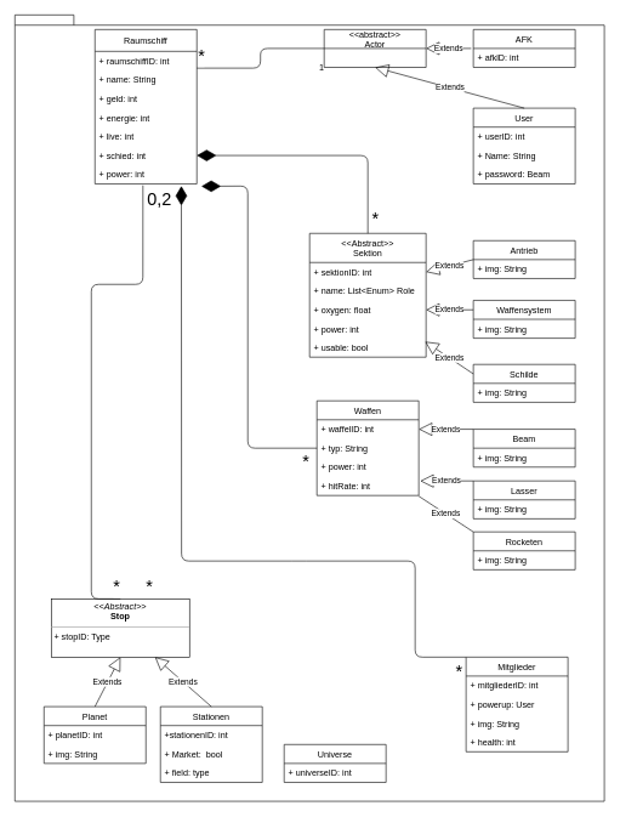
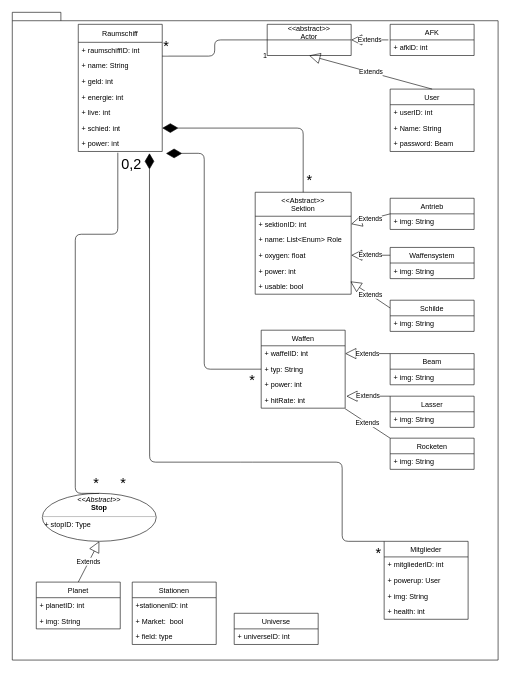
  <mxCell id="0" />
  <mxCell id="1" parent="0" />
  <mxCell id="2" value="" style="shape=folder;fontStyle=1;spacingTop=10;tabWidth=40;tabHeight=14;tabPosition=left;html=1;" vertex="1" parent="1"><mxGeometry x="20" y="20" width="810" height="1080" as="geometry" /></mxCell>
  <mxCell id="3" value="Extends" style="endArrow=block;endSize=16;endFill=0;html=1;entryX=0.5;entryY=1;entryDx=0;entryDy=0;exitX=0.5;exitY=0;exitDx=0;exitDy=0;" parent="1" source="28" target="40" edge="1"><mxGeometry width="160" relative="1" as="geometry"><mxPoint x="825" y="240" as="sourcePoint" /><mxPoint x="985" y="240" as="targetPoint" /></mxGeometry></mxCell>
  <mxCell id="4" value="Extends" style="endArrow=block;endSize=16;endFill=0;html=1;entryX=1;entryY=0.5;entryDx=0;entryDy=0;exitX=-0.021;exitY=0;exitDx=0;exitDy=0;exitPerimeter=0;" parent="1" source="33" target="40" edge="1"><mxGeometry width="160" relative="1" as="geometry"><mxPoint x="825" y="240" as="sourcePoint" /><mxPoint x="985" y="240" as="targetPoint" /></mxGeometry></mxCell>
  <mxCell id="5" value="" style="endArrow=none;html=1;edgeStyle=orthogonalEdgeStyle;entryX=0;entryY=0.5;entryDx=0;entryDy=0;exitX=1;exitY=0.25;exitDx=0;exitDy=0;" parent="1" source="11" target="40" edge="1"><mxGeometry relative="1" as="geometry"><mxPoint x="290" y="70" as="sourcePoint" /><mxPoint x="430" y="65.5" as="targetPoint" /></mxGeometry></mxCell>
  <mxCell id="6" value="&lt;font style=&quot;font-size: 24px&quot;&gt;*&lt;/font&gt;" style="resizable=0;html=1;align=left;verticalAlign=bottom;labelBackgroundColor=#ffffff;fontSize=10;" parent="5" connectable="0" vertex="1"><mxGeometry x="-1" relative="1" as="geometry" /></mxCell>
  <mxCell id="7" value="&lt;font style=&quot;font-size: 12px&quot;&gt;1&lt;/font&gt;" style="resizable=0;html=1;align=right;verticalAlign=bottom;labelBackgroundColor=#ffffff;fontSize=10;" parent="5" connectable="0" vertex="1"><mxGeometry x="1" relative="1" as="geometry"><mxPoint y="34" as="offset" /></mxGeometry></mxCell>
- <mxCell id="8" value="&lt;p style=&quot;margin: 0px ; margin-top: 4px ; text-align: center&quot;&gt;&lt;i&gt;&amp;lt;&amp;lt;Abstract&amp;gt;&amp;gt;&lt;/i&gt;&lt;br&gt;&lt;b&gt;Stop&lt;/b&gt;&lt;/p&gt;&lt;hr size=&quot;1&quot;&gt;&lt;p style=&quot;margin: 0px ; margin-left: 4px&quot;&gt;+ stopID: Type&lt;br&gt;&lt;/p&gt;&lt;p style=&quot;margin: 0px ; margin-left: 4px&quot;&gt;&lt;br&gt;&lt;/p&gt;" style="verticalAlign=top;align=left;overflow=fill;fontSize=12;fontFamily=Helvetica;html=1;" parent="1" vertex="1"><mxGeometry x="70" y="822" width="190" height="80" as="geometry" /></mxCell>
+ <mxCell id="8" value="&lt;p style=&quot;margin: 0px ; margin-top: 4px ; text-align: center&quot;&gt;&lt;i&gt;&amp;lt;&amp;lt;Abstract&amp;gt;&amp;gt;&lt;/i&gt;&lt;br&gt;&lt;b&gt;Stop&lt;/b&gt;&lt;/p&gt;&lt;hr size=&quot;1&quot;&gt;&lt;p style=&quot;margin: 0px ; margin-left: 4px&quot;&gt;+ stopID: Type&lt;br&gt;&lt;/p&gt;&lt;p style=&quot;margin: 0px ; margin-left: 4px&quot;&gt;&lt;br&gt;&lt;/p&gt;" style="ellipse;verticalAlign=top;align=left;overflow=fill;fontSize=12;fontFamily=Helvetica;html=1;" parent="1" vertex="1"><mxGeometry x="70" y="822" width="190" height="80" as="geometry" /></mxCell>
  <mxCell id="9" value="Extends" style="endArrow=block;endSize=16;endFill=0;html=1;exitX=0.5;exitY=0;exitDx=0;exitDy=0;entryX=0.5;entryY=1;entryDx=0;entryDy=0;" parent="1" source="47" target="8" edge="1"><mxGeometry width="160" relative="1" as="geometry"><mxPoint x="410" y="694.16" as="sourcePoint" /><mxPoint x="570" y="694.16" as="targetPoint" /></mxGeometry></mxCell>
- <mxCell id="10" value="Extends" style="endArrow=block;endSize=16;endFill=0;html=1;entryX=0.75;entryY=1;entryDx=0;entryDy=0;exitX=0.5;exitY=0;exitDx=0;exitDy=0;" parent="1" source="73" target="8" edge="1"><mxGeometry width="160" relative="1" as="geometry"><mxPoint x="410" y="694.16" as="sourcePoint" /><mxPoint x="570" y="694.16" as="targetPoint" /></mxGeometry></mxCell>
  <mxCell id="11" value="Raumschiff" style="swimlane;fontStyle=0;childLayout=stackLayout;horizontal=1;startSize=30;fillColor=none;horizontalStack=0;resizeParent=1;resizeParentMax=0;resizeLast=0;collapsible=1;marginBottom=0;" parent="1" vertex="1"><mxGeometry x="130" y="40" width="140" height="212" as="geometry" /></mxCell>
  <mxCell id="12" value="+ raumschiffID: int" style="text;strokeColor=none;fillColor=none;align=left;verticalAlign=top;spacingLeft=4;spacingRight=4;overflow=hidden;rotatable=0;points=[[0,0.5],[1,0.5]];portConstraint=eastwest;" parent="11" vertex="1"><mxGeometry y="30" width="140" height="26" as="geometry" /></mxCell>
  <mxCell id="13" value="+ name: String" style="text;strokeColor=none;fillColor=none;align=left;verticalAlign=top;spacingLeft=4;spacingRight=4;overflow=hidden;rotatable=0;points=[[0,0.5],[1,0.5]];portConstraint=eastwest;" parent="11" vertex="1"><mxGeometry y="56" width="140" height="26" as="geometry" /></mxCell>
  <mxCell id="14" value="+ geld: int" style="text;strokeColor=none;fillColor=none;align=left;verticalAlign=top;spacingLeft=4;spacingRight=4;overflow=hidden;rotatable=0;points=[[0,0.5],[1,0.5]];portConstraint=eastwest;" parent="11" vertex="1"><mxGeometry y="82" width="140" height="26" as="geometry" /></mxCell>
  <mxCell id="15" value="+ energie: int" style="text;strokeColor=none;fillColor=none;align=left;verticalAlign=top;spacingLeft=4;spacingRight=4;overflow=hidden;rotatable=0;points=[[0,0.5],[1,0.5]];portConstraint=eastwest;" parent="11" vertex="1"><mxGeometry y="108" width="140" height="26" as="geometry" /></mxCell>
  <mxCell id="16" value="+ live: int" style="text;strokeColor=none;fillColor=none;align=left;verticalAlign=top;spacingLeft=4;spacingRight=4;overflow=hidden;rotatable=0;points=[[0,0.5],[1,0.5]];portConstraint=eastwest;" parent="11" vertex="1"><mxGeometry y="134" width="140" height="26" as="geometry" /></mxCell>
  <mxCell id="17" value="+ schied: int" style="text;strokeColor=none;fillColor=none;align=left;verticalAlign=top;spacingLeft=4;spacingRight=4;overflow=hidden;rotatable=0;points=[[0,0.5],[1,0.5]];portConstraint=eastwest;" parent="11" vertex="1"><mxGeometry y="160" width="140" height="26" as="geometry" /></mxCell>
  <mxCell id="18" value="+ power: int" style="text;strokeColor=none;fillColor=none;align=left;verticalAlign=top;spacingLeft=4;spacingRight=4;overflow=hidden;rotatable=0;points=[[0,0.5],[1,0.5]];portConstraint=eastwest;" parent="11" vertex="1"><mxGeometry y="186" width="140" height="26" as="geometry" /></mxCell>
  <mxCell id="19" value="" style="endArrow=none;html=1;edgeStyle=orthogonalEdgeStyle;exitX=0.471;exitY=1.077;exitDx=0;exitDy=0;exitPerimeter=0;entryX=0.5;entryY=0;entryDx=0;entryDy=0;" parent="1" source="18" target="8" edge="1"><mxGeometry relative="1" as="geometry"><mxPoint x="300" y="260" as="sourcePoint" /><mxPoint x="460" y="260" as="targetPoint" /><Array as="points"><mxPoint x="196" y="390" /><mxPoint x="125" y="390" /></Array></mxGeometry></mxCell>
  <mxCell id="20" value="&lt;font style=&quot;font-size: 24px&quot;&gt;0,2&lt;/font&gt;" style="resizable=0;html=1;align=left;verticalAlign=bottom;labelBackgroundColor=#ffffff;fontSize=10;" parent="19" connectable="0" vertex="1"><mxGeometry x="-1" relative="1" as="geometry"><mxPoint x="4.06" y="36" as="offset" /></mxGeometry></mxCell>
  <mxCell id="21" value="&lt;font style=&quot;font-size: 24px&quot;&gt;*&lt;/font&gt;" style="resizable=0;html=1;align=right;verticalAlign=bottom;labelBackgroundColor=#ffffff;fontSize=10;" parent="19" connectable="0" vertex="1"><mxGeometry x="1" relative="1" as="geometry" /></mxCell>
  <mxCell id="22" value="" style="endArrow=diamondThin;endFill=1;endSize=24;html=1;entryX=1;entryY=0.5;entryDx=0;entryDy=0;exitX=0.5;exitY=0;exitDx=0;exitDy=0;" parent="1" source="34" target="17" edge="1"><mxGeometry width="160" relative="1" as="geometry"><mxPoint x="370" y="320" as="sourcePoint" /><mxPoint x="530" y="320" as="targetPoint" /><Array as="points"><mxPoint x="505" y="213" /></Array></mxGeometry></mxCell>
  <mxCell id="23" value="Schilde" style="swimlane;fontStyle=0;childLayout=stackLayout;horizontal=1;startSize=26;fillColor=none;horizontalStack=0;resizeParent=1;resizeParentMax=0;resizeLast=0;collapsible=1;marginBottom=0;" parent="1" vertex="1"><mxGeometry x="650" y="500" width="140" height="52" as="geometry" /></mxCell>
  <mxCell id="24" value="+ img: String&#10;" style="text;strokeColor=none;fillColor=none;align=left;verticalAlign=top;spacingLeft=4;spacingRight=4;overflow=hidden;rotatable=0;points=[[0,0.5],[1,0.5]];portConstraint=eastwest;" parent="23" vertex="1"><mxGeometry y="26" width="140" height="26" as="geometry" /></mxCell>
  <mxCell id="25" value="Extends" style="endArrow=block;endSize=16;endFill=0;html=1;exitX=0;exitY=0.5;exitDx=0;exitDy=0;entryX=1;entryY=0.5;entryDx=0;entryDy=0;" parent="1" target="35" edge="1" source="45"><mxGeometry width="160" relative="1" as="geometry"><mxPoint x="650" y="335" as="sourcePoint" /><mxPoint x="700" y="350" as="targetPoint" /></mxGeometry></mxCell>
  <mxCell id="26" value="Extends" style="endArrow=block;endSize=16;endFill=0;html=1;exitX=0;exitY=0.25;exitDx=0;exitDy=0;entryX=1;entryY=0.5;entryDx=0;entryDy=0;" parent="1" source="43" target="37" edge="1"><mxGeometry width="160" relative="1" as="geometry"><mxPoint x="660" y="345" as="sourcePoint" /><mxPoint x="530" y="343" as="targetPoint" /></mxGeometry></mxCell>
  <mxCell id="27" value="Extends" style="endArrow=block;endSize=16;endFill=0;html=1;exitX=0;exitY=0.25;exitDx=0;exitDy=0;entryX=0.992;entryY=1.179;entryDx=0;entryDy=0;entryPerimeter=0;" parent="1" source="23" target="38" edge="1"><mxGeometry width="160" relative="1" as="geometry"><mxPoint x="660" y="422" as="sourcePoint" /><mxPoint x="524" y="450" as="targetPoint" /></mxGeometry></mxCell>
  <mxCell id="28" value="User" style="swimlane;fontStyle=0;childLayout=stackLayout;horizontal=1;startSize=26;fillColor=none;horizontalStack=0;resizeParent=1;resizeParentMax=0;resizeLast=0;collapsible=1;marginBottom=0;" parent="1" vertex="1"><mxGeometry x="650" y="148" width="140" height="104" as="geometry"><mxRectangle x="200" y="230" width="90" height="26" as="alternateBounds" /></mxGeometry></mxCell>
  <mxCell id="29" value="+ userID: int" style="text;strokeColor=none;fillColor=none;align=left;verticalAlign=top;spacingLeft=4;spacingRight=4;overflow=hidden;rotatable=0;points=[[0,0.5],[1,0.5]];portConstraint=eastwest;" parent="28" vertex="1"><mxGeometry y="26" width="140" height="26" as="geometry" /></mxCell>
  <mxCell id="30" value="+ Name: String" style="text;strokeColor=none;fillColor=none;align=left;verticalAlign=top;spacingLeft=4;spacingRight=4;overflow=hidden;rotatable=0;points=[[0,0.5],[1,0.5]];portConstraint=eastwest;" parent="28" vertex="1"><mxGeometry y="52" width="140" height="26" as="geometry" /></mxCell>
  <mxCell id="31" value="+ password: Beam" style="text;strokeColor=none;fillColor=none;align=left;verticalAlign=top;spacingLeft=4;spacingRight=4;overflow=hidden;rotatable=0;points=[[0,0.5],[1,0.5]];portConstraint=eastwest;" parent="28" vertex="1"><mxGeometry y="78" width="140" height="26" as="geometry" /></mxCell>
  <mxCell id="32" value="AFK" style="swimlane;fontStyle=0;childLayout=stackLayout;horizontal=1;startSize=26;fillColor=none;horizontalStack=0;resizeParent=1;resizeParentMax=0;resizeLast=0;collapsible=1;marginBottom=0;" parent="1" vertex="1"><mxGeometry x="650" y="40" width="140" height="52" as="geometry" /></mxCell>
  <mxCell id="33" value="+ afklD: int" style="text;strokeColor=none;fillColor=none;align=left;verticalAlign=top;spacingLeft=4;spacingRight=4;overflow=hidden;rotatable=0;points=[[0,0.5],[1,0.5]];portConstraint=eastwest;" parent="32" vertex="1"><mxGeometry y="26" width="140" height="26" as="geometry" /></mxCell>
  <mxCell id="34" value="&lt;&lt;Abstract&gt;&gt;&#10;Sektion" style="swimlane;fontStyle=0;childLayout=stackLayout;horizontal=1;startSize=40;fillColor=none;horizontalStack=0;resizeParent=1;resizeParentMax=0;resizeLast=0;collapsible=1;marginBottom=0;" parent="1" vertex="1"><mxGeometry x="425" y="320" width="160" height="170" as="geometry" /></mxCell>
  <mxCell id="35" value="+ sektionID: int" style="text;strokeColor=none;fillColor=none;align=left;verticalAlign=top;spacingLeft=4;spacingRight=4;overflow=hidden;rotatable=0;points=[[0,0.5],[1,0.5]];portConstraint=eastwest;" parent="34" vertex="1"><mxGeometry y="40" width="160" height="26" as="geometry" /></mxCell>
  <mxCell id="36" value="+ name: List&lt;Enum&gt; Role" style="text;strokeColor=none;fillColor=none;align=left;verticalAlign=top;spacingLeft=4;spacingRight=4;overflow=hidden;rotatable=0;points=[[0,0.5],[1,0.5]];portConstraint=eastwest;" parent="34" vertex="1"><mxGeometry y="66" width="160" height="26" as="geometry" /></mxCell>
  <mxCell id="37" value="+ oxygen: float" style="text;strokeColor=none;fillColor=none;align=left;verticalAlign=top;spacingLeft=4;spacingRight=4;overflow=hidden;rotatable=0;points=[[0,0.5],[1,0.5]];portConstraint=eastwest;" parent="34" vertex="1"><mxGeometry y="92" width="160" height="26" as="geometry" /></mxCell>
  <mxCell id="38" value="+ power: int" style="text;strokeColor=none;fillColor=none;align=left;verticalAlign=top;spacingLeft=4;spacingRight=4;overflow=hidden;rotatable=0;points=[[0,0.5],[1,0.5]];portConstraint=eastwest;" parent="34" vertex="1"><mxGeometry y="118" width="160" height="26" as="geometry" /></mxCell>
  <mxCell id="39" value="+ usable: bool" style="text;strokeColor=none;fillColor=none;align=left;verticalAlign=top;spacingLeft=4;spacingRight=4;overflow=hidden;rotatable=0;points=[[0,0.5],[1,0.5]];portConstraint=eastwest;" parent="34" vertex="1"><mxGeometry y="144" width="160" height="26" as="geometry" /></mxCell>
  <mxCell id="40" value="&lt;&lt;abstract&gt;&gt; &#10;Actor" style="swimlane;fontStyle=0;childLayout=stackLayout;horizontal=1;startSize=26;fillColor=none;horizontalStack=0;resizeParent=1;resizeParentMax=0;resizeLast=0;collapsible=1;marginBottom=0;" parent="1" vertex="1"><mxGeometry x="445" y="40" width="140" height="52" as="geometry" /></mxCell>
  <mxCell id="41" value="Beam" style="swimlane;fontStyle=0;childLayout=stackLayout;horizontal=1;startSize=26;fillColor=none;horizontalStack=0;resizeParent=1;resizeParentMax=0;resizeLast=0;collapsible=1;marginBottom=0;" parent="1" vertex="1"><mxGeometry x="650" y="589" width="140" height="52" as="geometry" /></mxCell>
  <mxCell id="42" value="+ img: String&#10;" style="text;strokeColor=none;fillColor=none;align=left;verticalAlign=top;spacingLeft=4;spacingRight=4;overflow=hidden;rotatable=0;points=[[0,0.5],[1,0.5]];portConstraint=eastwest;" parent="41" vertex="1"><mxGeometry y="26" width="140" height="26" as="geometry" /></mxCell>
  <mxCell id="43" value="Waffensystem" style="swimlane;fontStyle=0;childLayout=stackLayout;horizontal=1;startSize=26;fillColor=none;horizontalStack=0;resizeParent=1;resizeParentMax=0;resizeLast=0;collapsible=1;marginBottom=0;" parent="1" vertex="1"><mxGeometry x="650" y="412" width="140" height="52" as="geometry" /></mxCell>
  <mxCell id="44" value="+ img: String" style="text;strokeColor=none;fillColor=none;align=left;verticalAlign=top;spacingLeft=4;spacingRight=4;overflow=hidden;rotatable=0;points=[[0,0.5],[1,0.5]];portConstraint=eastwest;" parent="43" vertex="1"><mxGeometry y="26" width="140" height="26" as="geometry" /></mxCell>
  <mxCell id="45" value="Antrieb" style="swimlane;fontStyle=0;childLayout=stackLayout;horizontal=1;startSize=26;fillColor=none;horizontalStack=0;resizeParent=1;resizeParentMax=0;resizeLast=0;collapsible=1;marginBottom=0;" parent="1" vertex="1"><mxGeometry x="650" y="330" width="140" height="52" as="geometry" /></mxCell>
  <mxCell id="46" value="+ img: String" style="text;strokeColor=none;fillColor=none;align=left;verticalAlign=top;spacingLeft=4;spacingRight=4;overflow=hidden;rotatable=0;points=[[0,0.5],[1,0.5]];portConstraint=eastwest;" parent="45" vertex="1"><mxGeometry y="26" width="140" height="26" as="geometry" /></mxCell>
  <mxCell id="47" value="Planet" style="swimlane;fontStyle=0;childLayout=stackLayout;horizontal=1;startSize=26;fillColor=none;horizontalStack=0;resizeParent=1;resizeParentMax=0;resizeLast=0;collapsible=1;marginBottom=0;" parent="1" vertex="1"><mxGeometry x="60" y="970" width="140" height="78" as="geometry" /></mxCell>
  <mxCell id="48" value="+ planetID: int" style="text;strokeColor=none;fillColor=none;align=left;verticalAlign=top;spacingLeft=4;spacingRight=4;overflow=hidden;rotatable=0;points=[[0,0.5],[1,0.5]];portConstraint=eastwest;" parent="47" vertex="1"><mxGeometry y="26" width="140" height="26" as="geometry" /></mxCell>
  <mxCell id="49" value="+ img: String" style="text;strokeColor=none;fillColor=none;align=left;verticalAlign=top;spacingLeft=4;spacingRight=4;overflow=hidden;rotatable=0;points=[[0,0.5],[1,0.5]];portConstraint=eastwest;" parent="47" vertex="1"><mxGeometry y="52" width="140" height="26" as="geometry" /></mxCell>
  <mxCell id="50" value="" style="endArrow=diamondThin;endFill=1;endSize=24;html=1;exitX=0;exitY=0.5;exitDx=0;exitDy=0;entryX=1.045;entryY=1.128;entryDx=0;entryDy=0;entryPerimeter=0;" parent="1" source="54" target="18" edge="1"><mxGeometry width="160" relative="1" as="geometry"><mxPoint x="515" y="330" as="sourcePoint" /><mxPoint x="270" y="270" as="targetPoint" /><Array as="points"><mxPoint x="340" y="615" /><mxPoint x="340" y="255" /></Array></mxGeometry></mxCell>
  <mxCell id="51" value="&lt;font style=&quot;font-size: 24px&quot;&gt;*&lt;/font&gt;" style="resizable=0;html=1;align=right;verticalAlign=bottom;labelBackgroundColor=#ffffff;fontSize=10;" parent="1" connectable="0" vertex="1"><mxGeometry x="425" y="650" as="geometry" /></mxCell>
  <mxCell id="52" value="Waffen" style="swimlane;fontStyle=0;childLayout=stackLayout;horizontal=1;startSize=26;fillColor=none;horizontalStack=0;resizeParent=1;resizeParentMax=0;resizeLast=0;collapsible=1;marginBottom=0;" parent="1" vertex="1"><mxGeometry x="435" y="550" width="140" height="130" as="geometry" /></mxCell>
  <mxCell id="53" value="+ waffelID: int" style="text;strokeColor=none;fillColor=none;align=left;verticalAlign=top;spacingLeft=4;spacingRight=4;overflow=hidden;rotatable=0;points=[[0,0.5],[1,0.5]];portConstraint=eastwest;" parent="52" vertex="1"><mxGeometry y="26" width="140" height="26" as="geometry" /></mxCell>
  <mxCell id="54" value="+ typ: String" style="text;strokeColor=none;fillColor=none;align=left;verticalAlign=top;spacingLeft=4;spacingRight=4;overflow=hidden;rotatable=0;points=[[0,0.5],[1,0.5]];portConstraint=eastwest;" parent="52" vertex="1"><mxGeometry y="52" width="140" height="26" as="geometry" /></mxCell>
  <mxCell id="55" value="+ power: int" style="text;strokeColor=none;fillColor=none;align=left;verticalAlign=top;spacingLeft=4;spacingRight=4;overflow=hidden;rotatable=0;points=[[0,0.5],[1,0.5]];portConstraint=eastwest;" parent="52" vertex="1"><mxGeometry y="78" width="140" height="26" as="geometry" /></mxCell>
  <mxCell id="56" value="+ hitRate: int" style="text;strokeColor=none;fillColor=none;align=left;verticalAlign=top;spacingLeft=4;spacingRight=4;overflow=hidden;rotatable=0;points=[[0,0.5],[1,0.5]];portConstraint=eastwest;" vertex="1" parent="52"><mxGeometry y="104" width="140" height="26" as="geometry" /></mxCell>
  <mxCell id="57" value="Extends" style="endArrow=block;endSize=16;endFill=0;html=1;exitX=0;exitY=0;exitDx=0;exitDy=0;entryX=1;entryY=0.5;entryDx=0;entryDy=0;" parent="1" source="41" target="53" edge="1"><mxGeometry width="160" relative="1" as="geometry"><mxPoint x="660" y="523" as="sourcePoint" /><mxPoint x="593.72" y="478.654" as="targetPoint" /><Array as="points" /></mxGeometry></mxCell>
  <mxCell id="58" value="Extends" style="endArrow=block;endSize=16;endFill=0;html=1;exitX=0;exitY=0;exitDx=0;exitDy=0;entryX=1.014;entryY=0.233;entryDx=0;entryDy=0;entryPerimeter=0;" parent="1" source="69" edge="1" target="56"><mxGeometry width="160" relative="1" as="geometry"><mxPoint x="660" y="588" as="sourcePoint" /><mxPoint x="575" y="654" as="targetPoint" /><Array as="points" /></mxGeometry></mxCell>
  <mxCell id="59" value="Extends" style="endArrow=none;endSize=16;endFill=0;html=1;exitX=0;exitY=0;exitDx=0;exitDy=0;entryX=0.999;entryY=1.033;entryDx=0;entryDy=0;entryPerimeter=0;" parent="1" target="56" edge="1" source="77"><mxGeometry width="160" relative="1" as="geometry"><mxPoint x="650" y="770" as="sourcePoint" /><mxPoint x="575" y="735" as="targetPoint" /><Array as="points" /></mxGeometry></mxCell>
  <mxCell id="60" value="&lt;font style=&quot;font-size: 24px&quot;&gt;*&lt;/font&gt;" style="resizable=0;html=1;align=left;verticalAlign=bottom;labelBackgroundColor=#ffffff;fontSize=10;" parent="1" connectable="0" vertex="1"><mxGeometry x="505" y="280.002" as="geometry"><mxPoint x="4.06" y="36" as="offset" /></mxGeometry></mxCell>
  <mxCell id="61" value="" style="endArrow=diamondThin;endFill=1;endSize=24;html=1;exitX=0;exitY=0;exitDx=0;exitDy=0;entryX=0.848;entryY=1.115;entryDx=0;entryDy=0;entryPerimeter=0;" parent="1" source="62" target="18" edge="1"><mxGeometry width="160" relative="1" as="geometry"><mxPoint x="378.7" y="746" as="sourcePoint" /><mxPoint x="220" y="386.328" as="targetPoint" /><Array as="points"><mxPoint x="570" y="902" /><mxPoint x="570" y="770" /><mxPoint x="410" y="770" /><mxPoint x="249" y="770" /></Array></mxGeometry></mxCell>
  <mxCell id="62" value="Mitglieder" style="swimlane;fontStyle=0;childLayout=stackLayout;horizontal=1;startSize=26;fillColor=none;horizontalStack=0;resizeParent=1;resizeParentMax=0;resizeLast=0;collapsible=1;marginBottom=0;" parent="1" vertex="1"><mxGeometry x="640" y="902" width="140" height="130" as="geometry" /></mxCell>
  <mxCell id="63" value="+ mitgliederID: int" style="text;strokeColor=none;fillColor=none;align=left;verticalAlign=top;spacingLeft=4;spacingRight=4;overflow=hidden;rotatable=0;points=[[0,0.5],[1,0.5]];portConstraint=eastwest;" parent="62" vertex="1"><mxGeometry y="26" width="140" height="26" as="geometry" /></mxCell>
  <mxCell id="64" value="+ powerup: User" style="text;strokeColor=none;fillColor=none;align=left;verticalAlign=top;spacingLeft=4;spacingRight=4;overflow=hidden;rotatable=0;points=[[0,0.5],[1,0.5]];portConstraint=eastwest;" parent="62" vertex="1"><mxGeometry y="52" width="140" height="26" as="geometry" /></mxCell>
  <mxCell id="65" value="+ img: String" style="text;strokeColor=none;fillColor=none;align=left;verticalAlign=top;spacingLeft=4;spacingRight=4;overflow=hidden;rotatable=0;points=[[0,0.5],[1,0.5]];portConstraint=eastwest;" parent="62" vertex="1"><mxGeometry y="78" width="140" height="26" as="geometry" /></mxCell>
  <mxCell id="66" value="+ health: int" style="text;strokeColor=none;fillColor=none;align=left;verticalAlign=top;spacingLeft=4;spacingRight=4;overflow=hidden;rotatable=0;points=[[0,0.5],[1,0.5]];portConstraint=eastwest;" parent="62" vertex="1"><mxGeometry y="104" width="140" height="26" as="geometry" /></mxCell>
  <mxCell id="67" value="&lt;font style=&quot;font-size: 24px&quot;&gt;*&lt;/font&gt;" style="resizable=0;html=1;align=left;verticalAlign=bottom;labelBackgroundColor=#ffffff;fontSize=10;" parent="1" connectable="0" vertex="1"><mxGeometry x="620" y="902.002" as="geometry"><mxPoint x="4.06" y="36" as="offset" /></mxGeometry></mxCell>
  <mxCell id="68" value="&lt;font style=&quot;font-size: 24px&quot;&gt;*&lt;/font&gt;" style="resizable=0;html=1;align=right;verticalAlign=bottom;labelBackgroundColor=#ffffff;fontSize=10;" connectable="0" vertex="1" parent="1"><mxGeometry x="210.001" y="822" as="geometry" /></mxCell>
  <mxCell id="69" value="Lasser" style="swimlane;fontStyle=0;childLayout=stackLayout;horizontal=1;startSize=26;fillColor=none;horizontalStack=0;resizeParent=1;resizeParentMax=0;resizeLast=0;collapsible=1;marginBottom=0;" parent="1" vertex="1"><mxGeometry x="650" y="660" width="140" height="52" as="geometry" /></mxCell>
  <mxCell id="70" value="+ img: String&#10;" style="text;strokeColor=none;fillColor=none;align=left;verticalAlign=top;spacingLeft=4;spacingRight=4;overflow=hidden;rotatable=0;points=[[0,0.5],[1,0.5]];portConstraint=eastwest;" parent="69" vertex="1"><mxGeometry y="26" width="140" height="26" as="geometry" /></mxCell>
  <mxCell id="71" value="Universe" style="swimlane;fontStyle=0;childLayout=stackLayout;horizontal=1;startSize=26;fillColor=none;horizontalStack=0;resizeParent=1;resizeParentMax=0;resizeLast=0;collapsible=1;marginBottom=0;" parent="1" vertex="1"><mxGeometry x="390" y="1022" width="140" height="52" as="geometry" /></mxCell>
  <mxCell id="72" value="+ universeID: int" style="text;strokeColor=none;fillColor=none;align=left;verticalAlign=top;spacingLeft=4;spacingRight=4;overflow=hidden;rotatable=0;points=[[0,0.5],[1,0.5]];portConstraint=eastwest;" parent="71" vertex="1"><mxGeometry y="26" width="140" height="26" as="geometry" /></mxCell>
  <mxCell id="73" value="Stationen" style="swimlane;fontStyle=0;childLayout=stackLayout;horizontal=1;startSize=26;fillColor=none;horizontalStack=0;resizeParent=1;resizeParentMax=0;resizeLast=0;collapsible=1;marginBottom=0;" parent="1" vertex="1"><mxGeometry x="220" y="970" width="140" height="104" as="geometry" /></mxCell>
  <mxCell id="74" value="+stationenID: int" style="text;strokeColor=none;fillColor=none;align=left;verticalAlign=top;spacingLeft=4;spacingRight=4;overflow=hidden;rotatable=0;points=[[0,0.5],[1,0.5]];portConstraint=eastwest;" parent="73" vertex="1"><mxGeometry y="26" width="140" height="26" as="geometry" /></mxCell>
  <mxCell id="75" value="+ Market:  bool" style="text;strokeColor=none;fillColor=none;align=left;verticalAlign=top;spacingLeft=4;spacingRight=4;overflow=hidden;rotatable=0;points=[[0,0.5],[1,0.5]];portConstraint=eastwest;" parent="73" vertex="1"><mxGeometry y="52" width="140" height="26" as="geometry" /></mxCell>
  <mxCell id="76" value="+ field: type" style="text;strokeColor=none;fillColor=none;align=left;verticalAlign=top;spacingLeft=4;spacingRight=4;overflow=hidden;rotatable=0;points=[[0,0.5],[1,0.5]];portConstraint=eastwest;" parent="73" vertex="1"><mxGeometry y="78" width="140" height="26" as="geometry" /></mxCell>
  <mxCell id="77" value="Rocketen" style="swimlane;fontStyle=0;childLayout=stackLayout;horizontal=1;startSize=26;fillColor=none;horizontalStack=0;resizeParent=1;resizeParentMax=0;resizeLast=0;collapsible=1;marginBottom=0;" parent="1" vertex="1"><mxGeometry x="650" y="730" width="140" height="52" as="geometry" /></mxCell>
  <mxCell id="78" value="+ img: String&#10;" style="text;strokeColor=none;fillColor=none;align=left;verticalAlign=top;spacingLeft=4;spacingRight=4;overflow=hidden;rotatable=0;points=[[0,0.5],[1,0.5]];portConstraint=eastwest;" parent="77" vertex="1"><mxGeometry y="26" width="140" height="26" as="geometry" /></mxCell>
